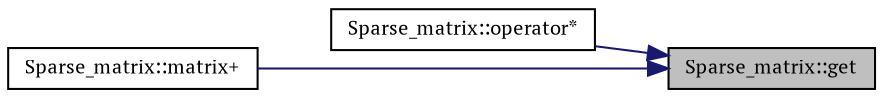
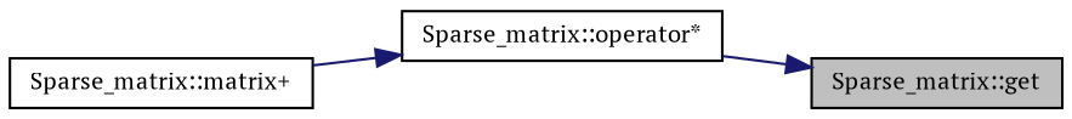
  digraph {
    fontname="PT Serif"
    rankdir=RL
    node [color=black fillcolor=white fontname="PT Serif" fontsize=10 shape=record style=filled]
    edge [color=midnightblue dir=back fontname="PT Serif" fontsize=10 labelfontname=Helvetica labelfontsize=10 style=solid]
    n1 [fillcolor=grey75 fontcolor=black height=0.2 label="Sparse_matrix::get" width=0.4]
    n2 [height=0.2 label="Sparse_matrix::operator*" width=0.4]
    n3 [height=0.2 label="Sparse_matrix::matrix+" width=0.4]
    n1 -> n2
-   n1 -> n3
+   n2 -> n3
  }
